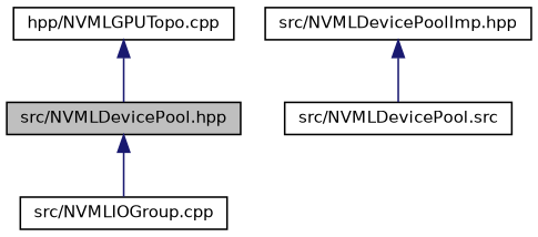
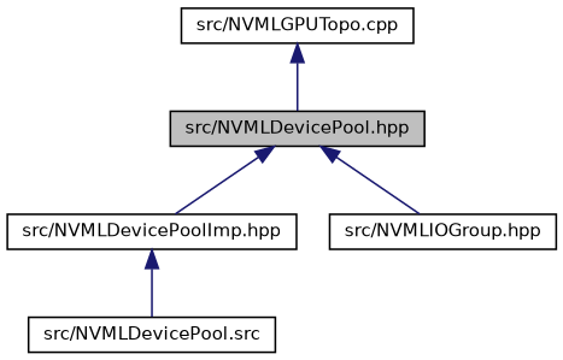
  digraph {
    node [color=black fillcolor=white fontname=Helvetica fontsize=10 shape=record style=filled]
    edge [color=midnightblue dir=back fontname=Helvetica fontsize=10 labelfontname=Helvetica labelfontsize=10 style=solid]
    n1 [fillcolor=grey75 fontcolor=black height=0.2 label="src/NVMLDevicePool.hpp" width=0.4]
    n2 [height=0.2 label="src/NVMLDevicePoolImp.hpp" width=0.4]
-   n3 [height=0.2 label="src/NVMLIOGroup.cpp" width=0.4]
+   n3 [height=0.2 label="src/NVMLIOGroup.hpp" width=0.4]
    n4 [height=0.2 label="src/NVMLDevicePool.src" width=0.4]
-   n5 [height=0.2 label="hpp/NVMLGPUTopo.cpp" width=0.4]
+   n5 [height=0.2 label="src/NVMLGPUTopo.cpp" width=0.4]
+   n1 -> n2
    n1 -> n3
    n2 -> n4
    n5 -> n1
  }
